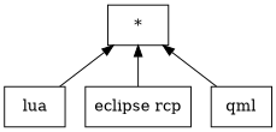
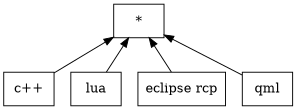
  digraph {
    rankdir=BT
    node [shape=record]
    n1 [label="{*}"]
+   n2 [label="{c++}"]
    n3 [label="{lua}"]
    n4 [label="{eclipse rcp}"]
    n5 [label="{qml}"]
    subgraph sub_1 {
      n1
+     n2
      n3
      n4
      n5
    }
+   n2 -> n1
    n3 -> n1
    n4 -> n1
    n5 -> n1
  }
